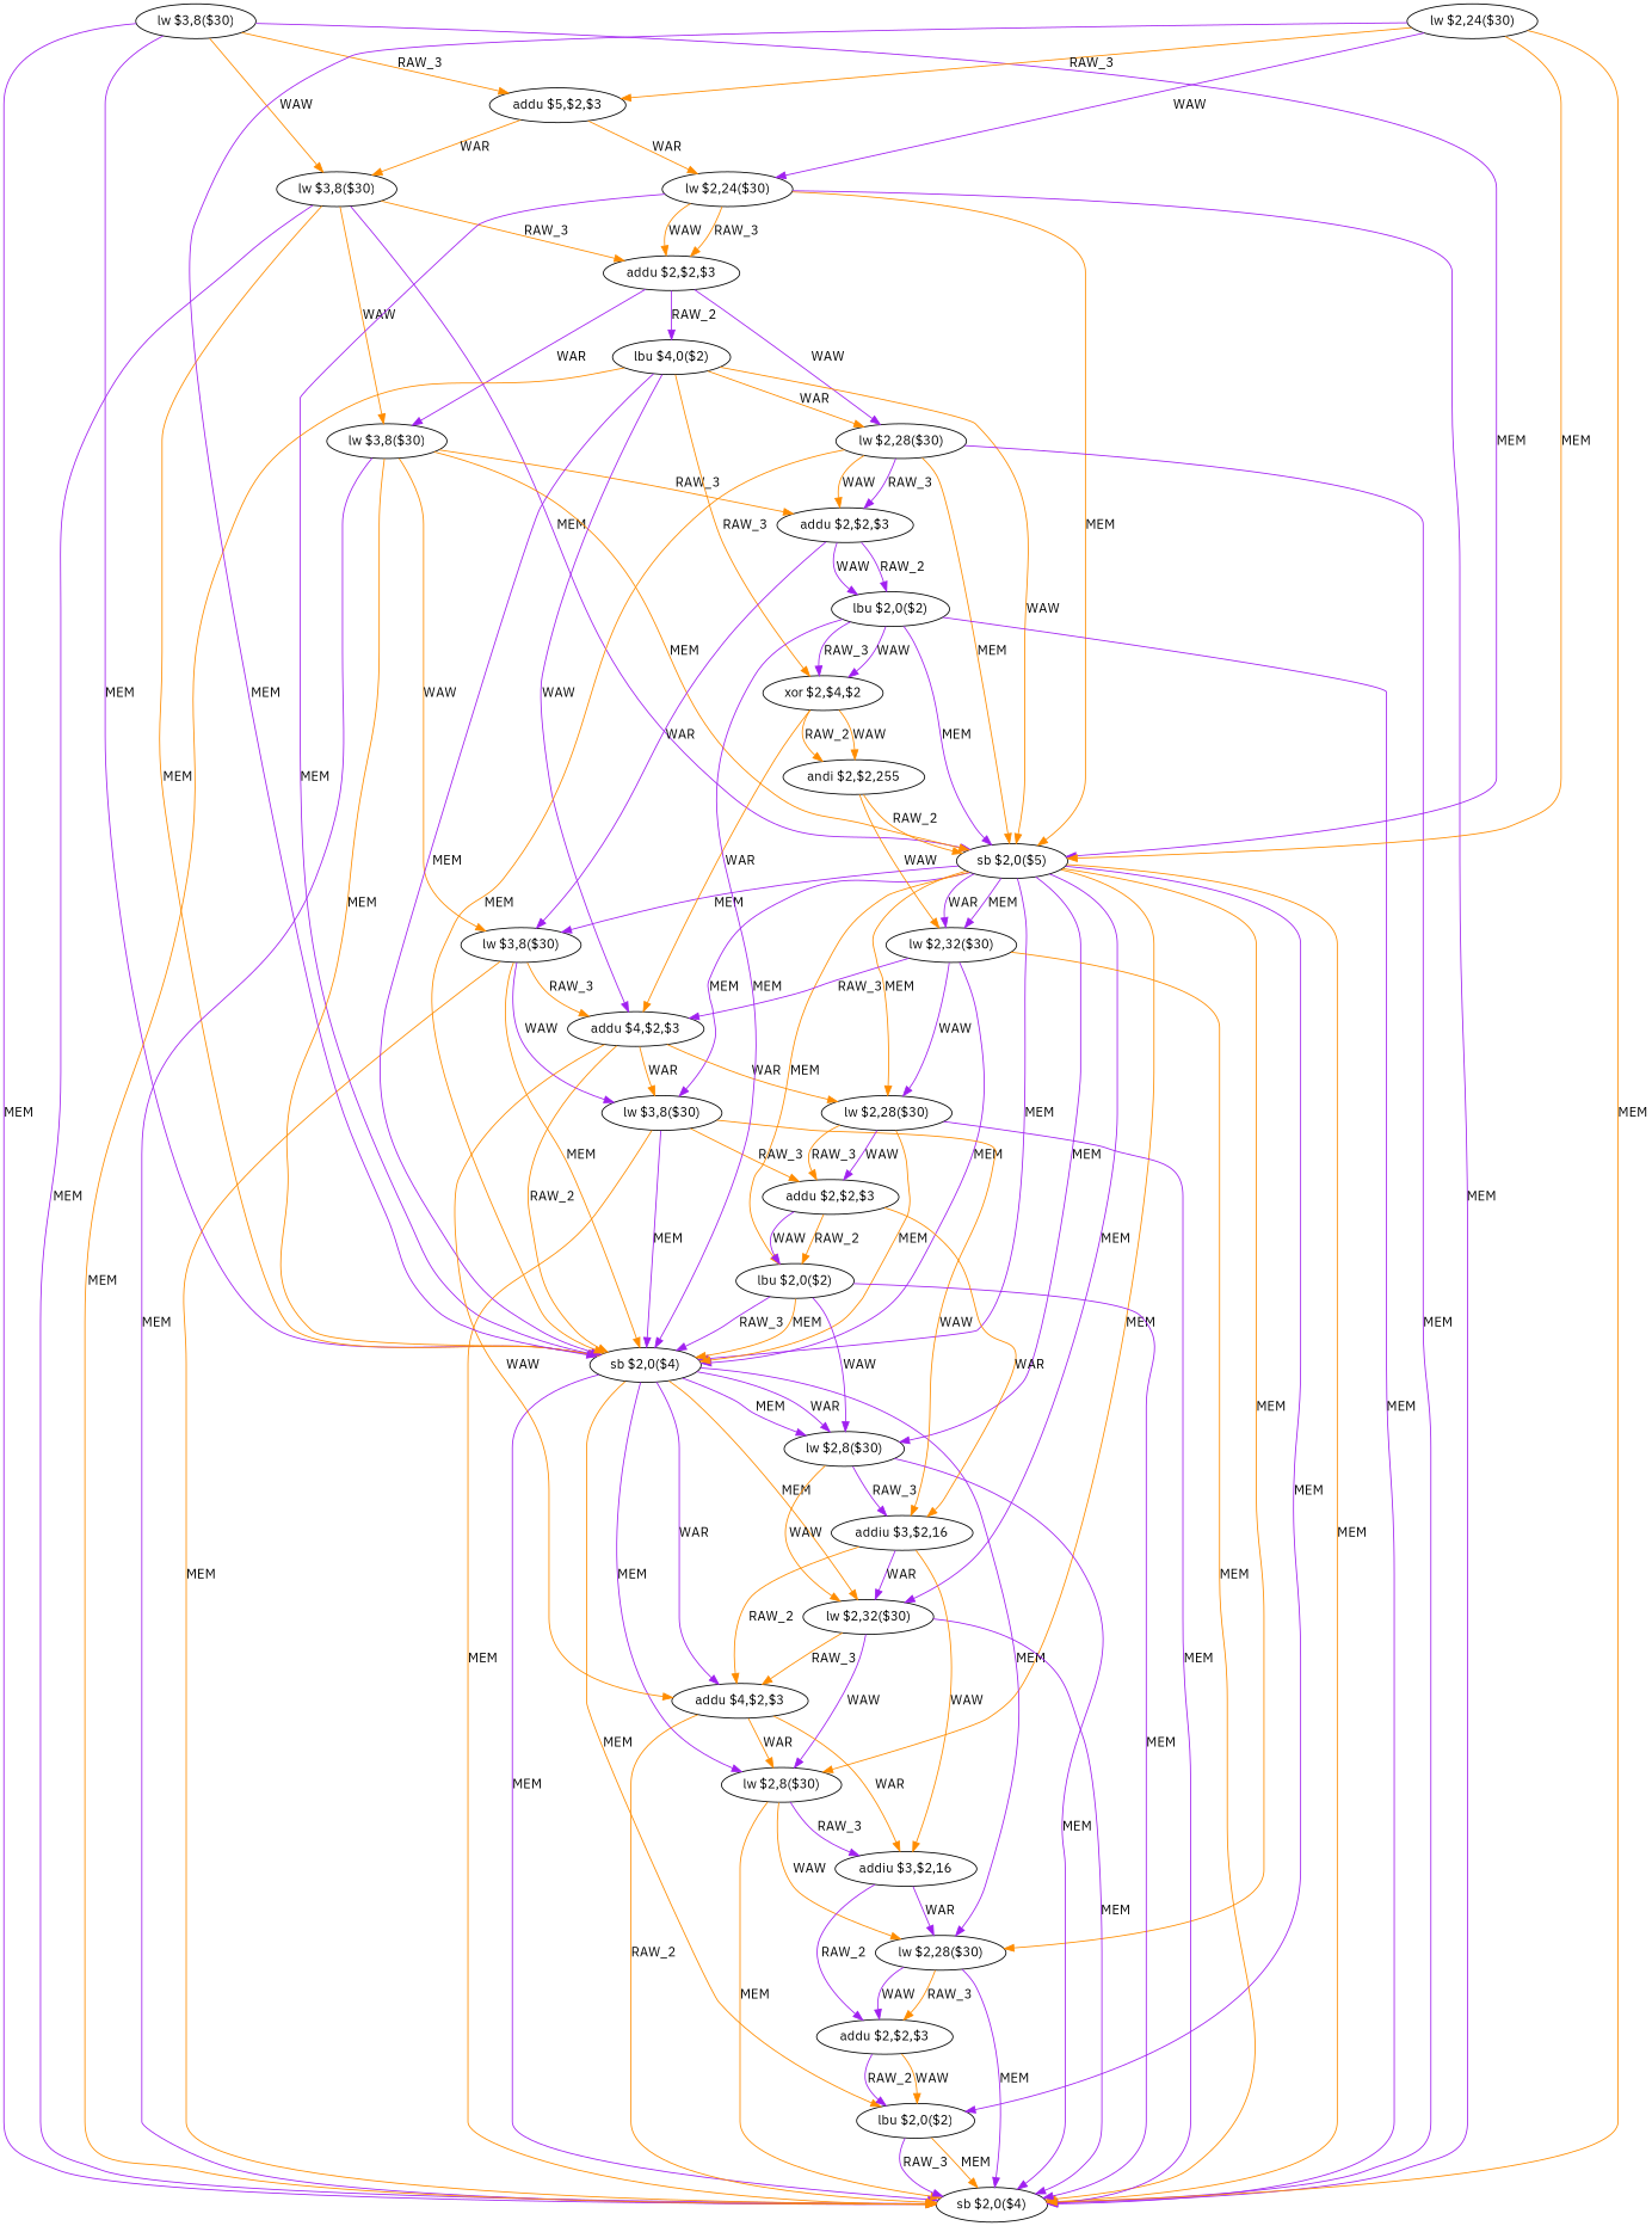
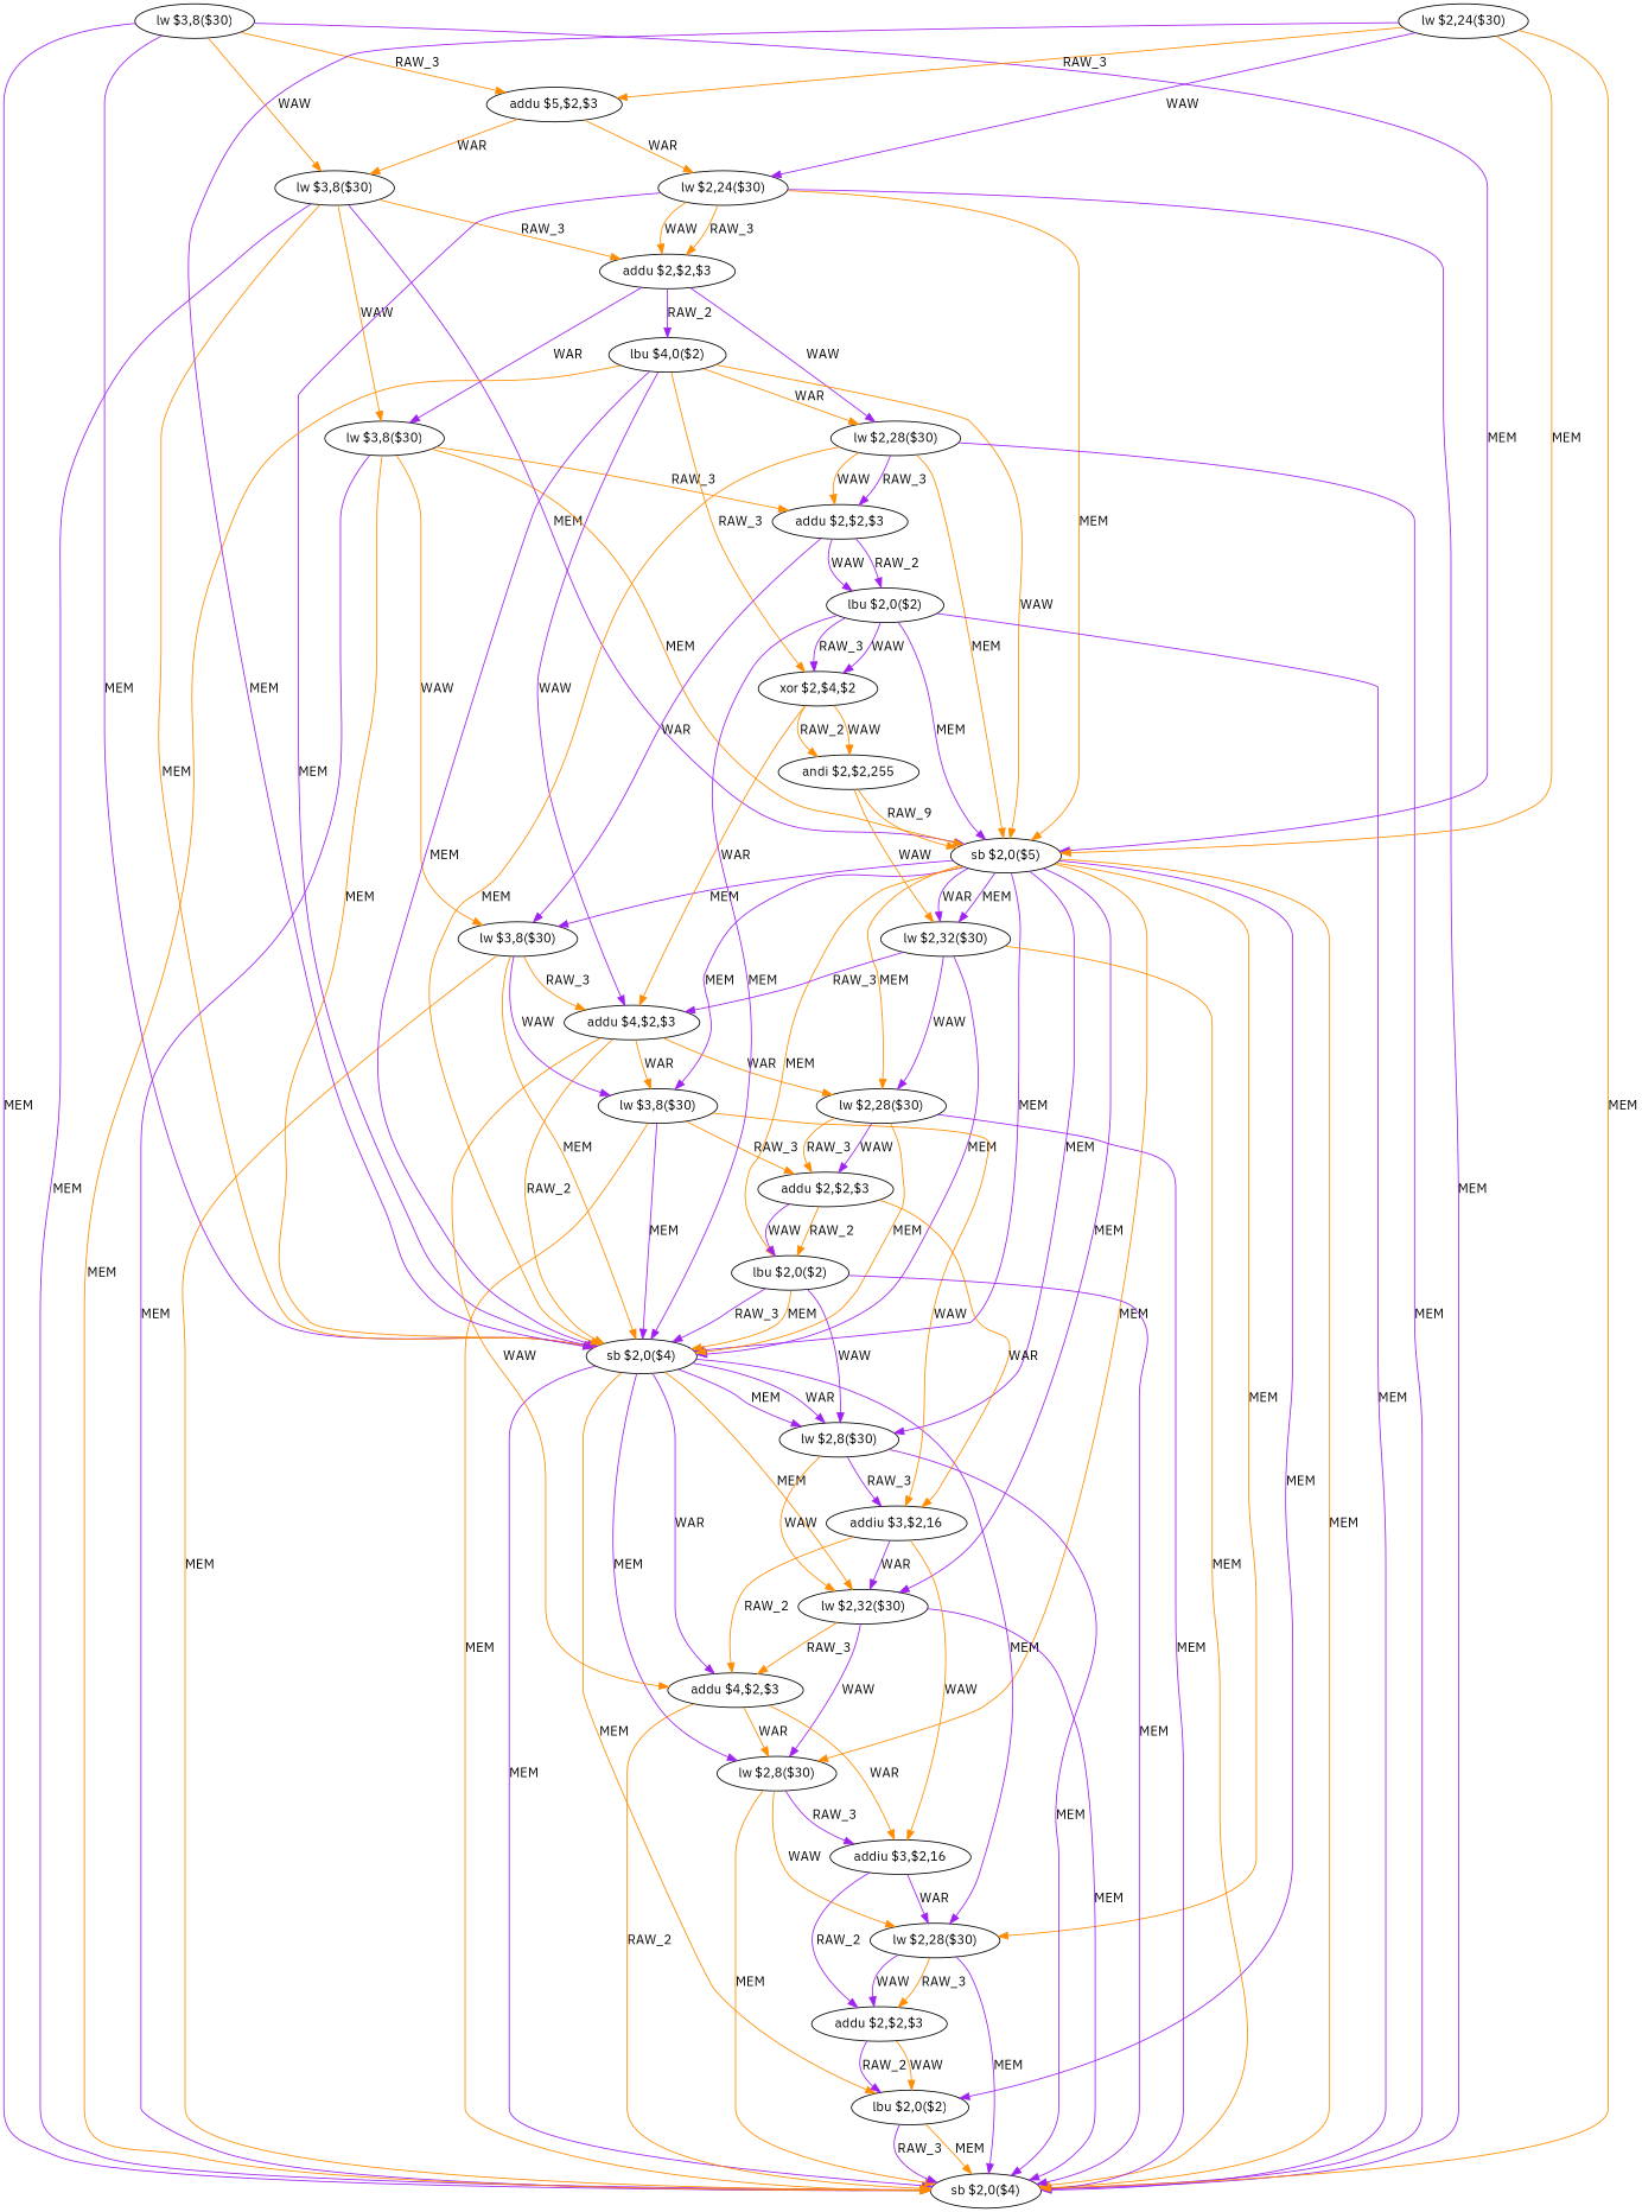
  digraph {
    fontname="IBM Plex Sans"
    node [fontname="IBM Plex Sans" shape=ellipse]
    edge [color=darkorange fontname="IBM Plex Sans"]
    n1 [label="lw $3,8($30)"]
    n2 [label="addu $5,$2,$3"]
    n3 [label="lw $3,8($30)"]
    n4 [label="sb $2,0($5)"]
    n5 [label="sb $2,0($4)"]
    n6 [label="sb $2,0($4)"]
    n7 [label="lw $2,24($30)"]
    n8 [label="addu $2,$2,$3"]
    n9 [label="lw $3,8($30)"]
    n10 [label="lw $3,8($30)"]
    n11 [label="lw $2,32($30)"]
    n12 [label="lw $3,8($30)"]
    n13 [label="lw $2,28($30)"]
    n14 [label="lbu $2,0($2)"]
    n15 [label="lw $2,8($30)"]
    n16 [label="lw $2,32($30)"]
    n17 [label="lw $2,8($30)"]
    n18 [label="lw $2,28($30)"]
    n19 [label="lbu $2,0($2)"]
    n20 [label="addu $4,$2,$3"]
    n21 [label="lbu $4,0($2)"]
    n22 [label="lw $2,28($30)"]
    n23 [label="addu $2,$2,$3"]
    n24 [label="addu $4,$2,$3"]
    n25 [label="addu $2,$2,$3"]
    n26 [label="addiu $3,$2,16"]
    n27 [label="addiu $3,$2,16"]
    n28 [label="addu $2,$2,$3"]
    n29 [label="xor $2,$4,$2"]
    n30 [label="lbu $2,0($2)"]
    n31 [label="andi $2,$2,255"]
    n32 [label="lw $2,24($30)"]
    n1 -> n2 [label=RAW_3]
    n1 -> n3 [label=WAW]
    n1 -> n4 [color=purple label=MEM]
    n1 -> n5 [color=purple label=MEM]
    n1 -> n6 [color=purple label=MEM]
    n2 -> n3 [label=WAR]
    n2 -> n7 [label=WAR]
    n3 -> n4 [color=purple label=MEM]
    n3 -> n5 [label=MEM]
    n3 -> n6 [color=purple label=MEM]
    n3 -> n8 [label=RAW_3]
    n3 -> n9 [label=WAW]
    n4 -> n5 [color=purple label=MEM]
    n4 -> n6 [label=MEM]
    n4 -> n10 [color=purple label=MEM]
    n4 -> n11 [color=purple label=WAR]
    n4 -> n11 [color=purple label=MEM]
    n4 -> n12 [color=purple label=MEM]
    n4 -> n13 [label=MEM]
    n4 -> n14 [label=MEM]
    n4 -> n15 [color=purple label=MEM]
    n4 -> n16 [color=purple label=MEM]
    n4 -> n17 [label=MEM]
    n4 -> n18 [label=MEM]
    n4 -> n19 [color=purple label=MEM]
    n5 -> n6 [color=purple label=MEM]
    n5 -> n15 [color=purple label=WAR]
    n5 -> n15 [color=purple label=MEM]
    n5 -> n16 [label=MEM]
    n5 -> n17 [color=purple label=MEM]
    n5 -> n18 [color=purple label=MEM]
    n5 -> n19 [label=MEM]
    n5 -> n20 [color=purple label=WAR]
    n7 -> n4 [label=MEM]
    n7 -> n5 [color=purple label=MEM]
    n7 -> n6 [color=purple label=MEM]
    n7 -> n8 [label=RAW_3]
    n7 -> n8 [label=WAW]
    n8 -> n9 [color=purple label=WAR]
    n8 -> n21 [color=purple label=RAW_2]
    n8 -> n22 [color=purple label=WAW]
    n9 -> n4 [label=MEM]
    n9 -> n5 [label=MEM]
    n9 -> n6 [color=purple label=MEM]
    n9 -> n10 [label=WAW]
    n9 -> n23 [label=RAW_3]
    n10 -> n5 [label=MEM]
    n10 -> n6 [label=MEM]
    n10 -> n12 [color=purple label=WAW]
    n10 -> n24 [label=RAW_3]
    n11 -> n5 [color=purple label=MEM]
    n11 -> n6 [label=MEM]
    n11 -> n13 [color=purple label=WAW]
    n11 -> n24 [color=purple label=RAW_3]
    n12 -> n5 [color=purple label=MEM]
    n12 -> n6 [label=MEM]
    n12 -> n25 [label=RAW_3]
    n12 -> n26 [label=WAW]
    n13 -> n5 [label=MEM]
    n13 -> n6 [color=purple label=MEM]
    n13 -> n25 [label=RAW_3]
    n13 -> n25 [color=purple label=WAW]
    n14 -> n5 [color=purple label=RAW_3]
    n14 -> n5 [label=MEM]
    n14 -> n6 [color=purple label=MEM]
    n14 -> n15 [color=purple label=WAW]
    n15 -> n6 [color=purple label=MEM]
    n15 -> n16 [label=WAW]
    n15 -> n26 [color=purple label=RAW_3]
    n16 -> n6 [color=purple label=MEM]
    n16 -> n17 [color=purple label=WAW]
    n16 -> n20 [label=RAW_3]
    n17 -> n6 [label=MEM]
    n17 -> n18 [label=WAW]
    n17 -> n27 [color=purple label=RAW_3]
    n18 -> n6 [color=purple label=MEM]
    n18 -> n28 [label=RAW_3]
    n18 -> n28 [color=purple label=WAW]
    n19 -> n6 [color=purple label=RAW_3]
    n19 -> n6 [label=MEM]
    n20 -> n6 [label=RAW_2]
    n20 -> n17 [label=WAR]
    n20 -> n27 [label=WAR]
    n21 -> n4 [label=WAW]
    n21 -> n5 [color=purple label=MEM]
    n21 -> n6 [label=MEM]
    n21 -> n22 [label=WAR]
    n21 -> n24 [color=purple label=WAW]
    n21 -> n29 [label=RAW_3]
    n22 -> n4 [label=MEM]
    n22 -> n5 [label=MEM]
    n22 -> n6 [color=purple label=MEM]
    n22 -> n23 [color=purple label=RAW_3]
    n22 -> n23 [label=WAW]
    n23 -> n10 [color=purple label=WAR]
    n23 -> n30 [color=purple label=RAW_2]
    n23 -> n30 [color=purple label=WAW]
    n24 -> n5 [label=RAW_2]
    n24 -> n12 [label=WAR]
    n24 -> n13 [label=WAR]
    n24 -> n20 [label=WAW]
    n25 -> n14 [label=RAW_2]
    n25 -> n14 [color=purple label=WAW]
    n25 -> n26 [label=WAR]
    n26 -> n16 [color=purple label=WAR]
    n26 -> n20 [label=RAW_2]
    n26 -> n27 [label=WAW]
    n27 -> n18 [color=purple label=WAR]
    n27 -> n28 [color=purple label=RAW_2]
    n28 -> n19 [color=purple label=RAW_2]
    n28 -> n19 [label=WAW]
    n29 -> n24 [label=WAR]
    n29 -> n31 [label=RAW_2]
    n29 -> n31 [label=WAW]
    n30 -> n4 [color=purple label=MEM]
    n30 -> n5 [color=purple label=MEM]
    n30 -> n6 [color=purple label=MEM]
    n30 -> n29 [color=purple label=RAW_3]
    n30 -> n29 [color=purple label=WAW]
-   n31 -> n4 [label=RAW_2]
+   n31 -> n4 [label=RAW_9]
    n31 -> n11 [label=WAW]
    n32 -> n2 [label=RAW_3]
    n32 -> n4 [label=MEM]
    n32 -> n5 [color=purple label=MEM]
    n32 -> n6 [label=MEM]
    n32 -> n7 [color=purple label=WAW]
  }
